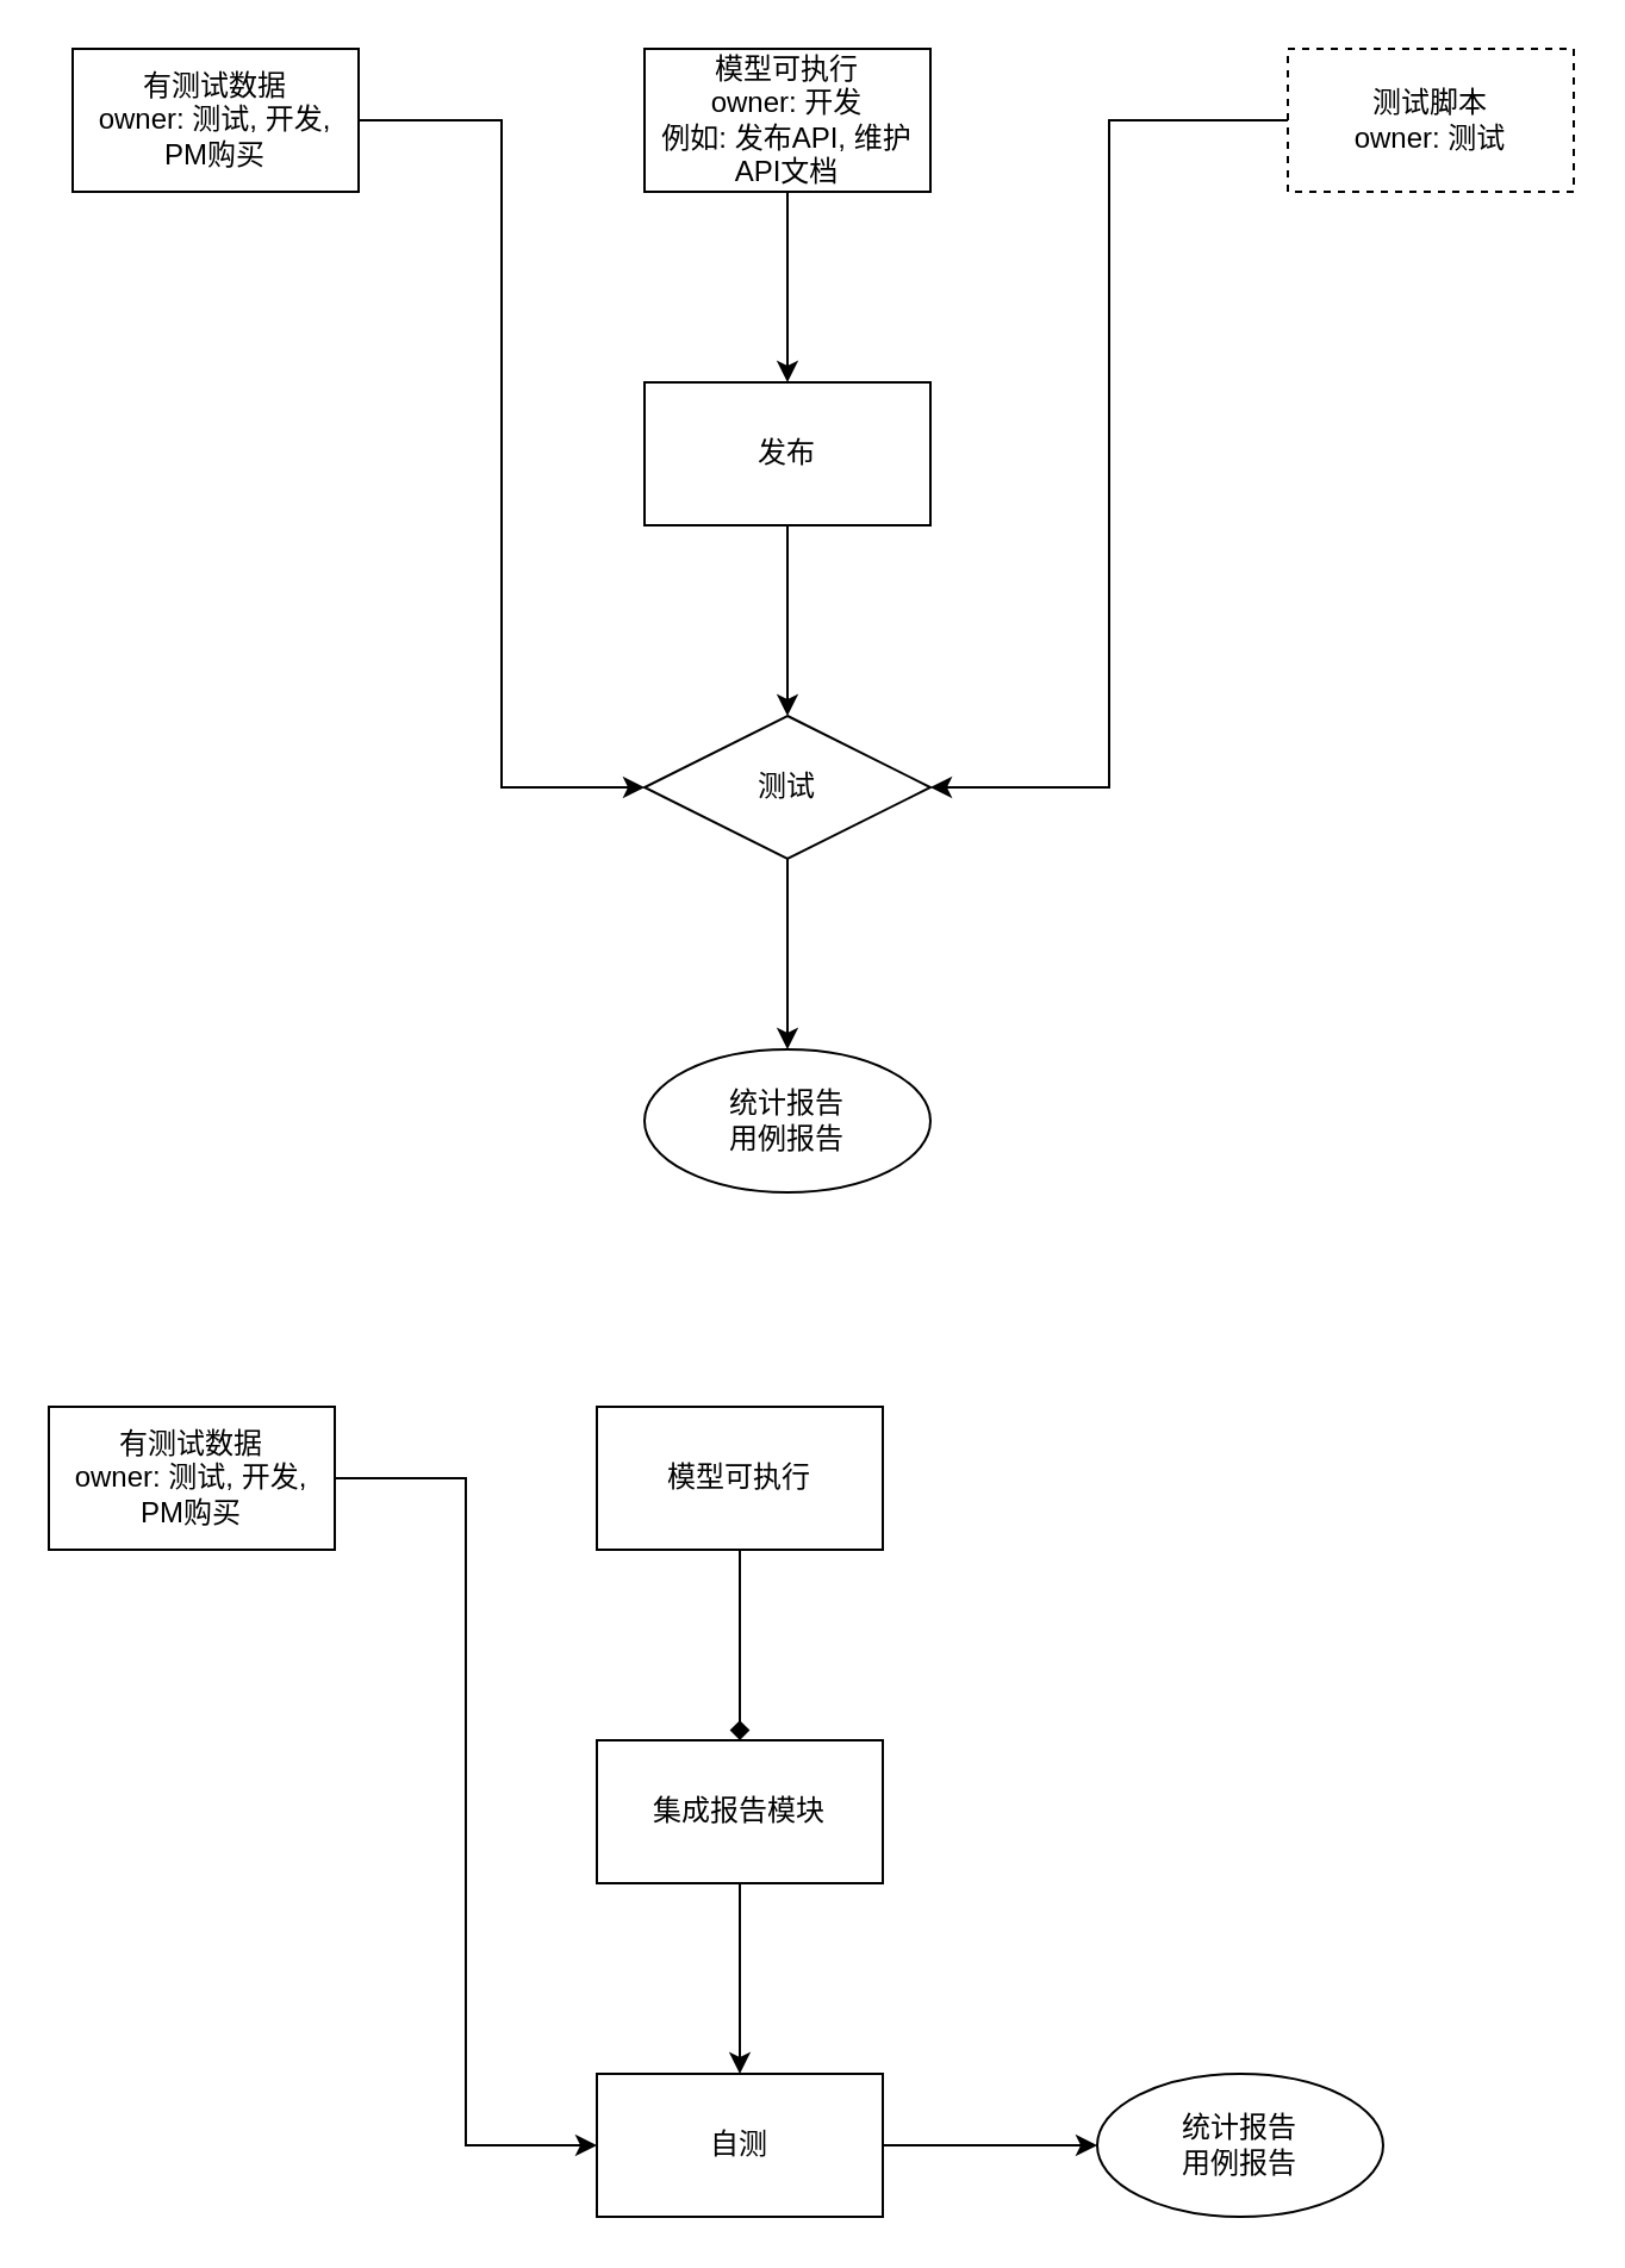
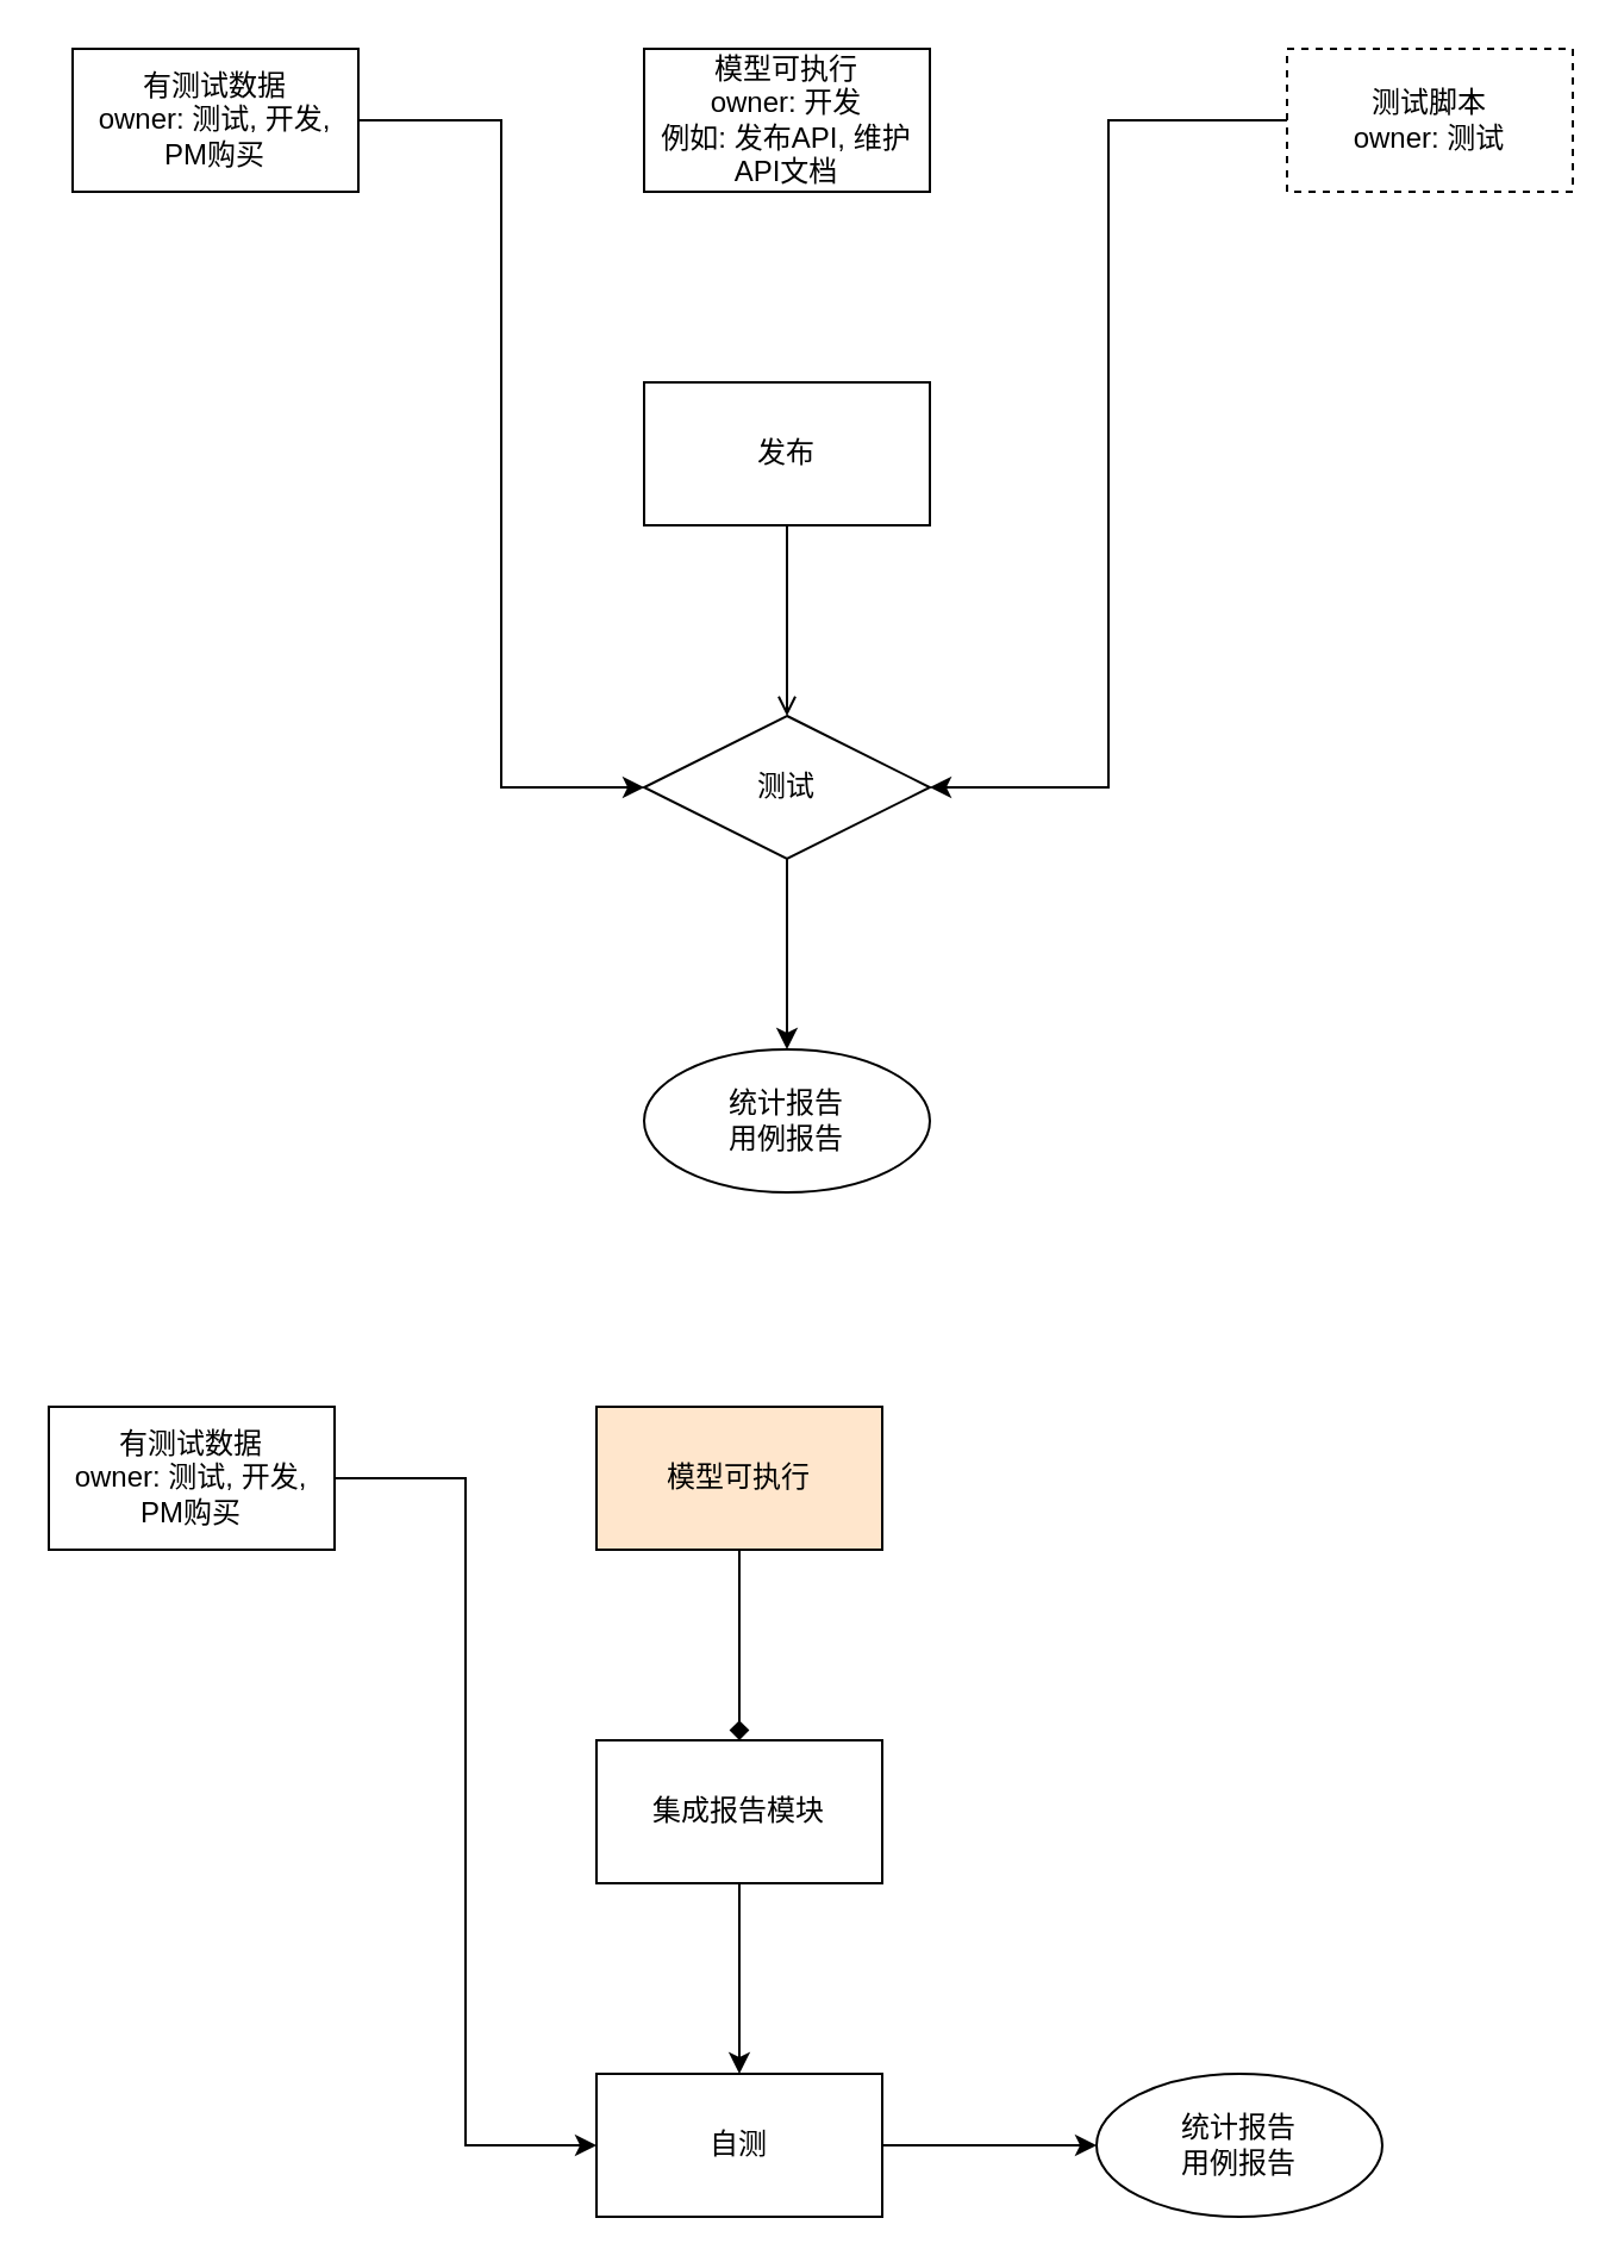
  <mxCell id="0" />
  <mxCell id="1" parent="0" />
  <mxCell id="2" style="edgeStyle=orthogonalEdgeStyle;rounded=0;orthogonalLoop=1;jettySize=auto;html=1;entryX=0;entryY=0.5;entryDx=0;entryDy=0;" edge="1" parent="1" source="3" target="11"><mxGeometry relative="1" as="geometry" /></mxCell>
  <mxCell id="3" value="有测试数据&lt;br&gt;owner: 测试, 开发, PM购买" style="rounded=0;whiteSpace=wrap;html=1;" vertex="1" parent="1"><mxGeometry x="30" y="20" width="120" height="60" as="geometry" /></mxCell>
- <mxCell id="4" style="edgeStyle=orthogonalEdgeStyle;rounded=0;orthogonalLoop=1;jettySize=auto;html=1;entryX=0.5;entryY=0;entryDx=0;entryDy=0;" edge="1" parent="1" source="5" target="9"><mxGeometry relative="1" as="geometry" /></mxCell>
  <mxCell id="5" value="模型可执行&lt;br&gt;owner: 开发&lt;br&gt;例如: 发布API, 维护API文档" style="rounded=0;whiteSpace=wrap;html=1;" vertex="1" parent="1"><mxGeometry x="270" y="20" width="120" height="60" as="geometry" /></mxCell>
  <mxCell id="6" style="edgeStyle=orthogonalEdgeStyle;rounded=0;orthogonalLoop=1;jettySize=auto;html=1;entryX=1;entryY=0.5;entryDx=0;entryDy=0;" edge="1" parent="1" source="7" target="11"><mxGeometry relative="1" as="geometry" /></mxCell>
  <mxCell id="7" value="测试脚本&lt;br&gt;owner: 测试" style="rounded=0;whiteSpace=wrap;html=1;dashed=1;" vertex="1" parent="1"><mxGeometry x="540" y="20" width="120" height="60" as="geometry" /></mxCell>
- <mxCell id="8" style="edgeStyle=orthogonalEdgeStyle;rounded=0;orthogonalLoop=1;jettySize=auto;html=1;" edge="1" parent="1" source="9" target="11"><mxGeometry relative="1" as="geometry"><mxPoint x="330" y="330" as="targetPoint" /></mxGeometry></mxCell>
+ <mxCell id="8" style="edgeStyle=orthogonalEdgeStyle;rounded=0;orthogonalLoop=1;jettySize=auto;html=1;endArrow=open;" edge="1" parent="1" source="9" target="11"><mxGeometry relative="1" as="geometry"><mxPoint x="330" y="330" as="targetPoint" /></mxGeometry></mxCell>
  <mxCell id="9" value="发布" style="rounded=0;whiteSpace=wrap;html=1;" vertex="1" parent="1"><mxGeometry x="270" y="160" width="120" height="60" as="geometry" /></mxCell>
  <mxCell id="10" value="" style="edgeStyle=orthogonalEdgeStyle;rounded=0;orthogonalLoop=1;jettySize=auto;html=1;" edge="1" parent="1" source="11" target="12"><mxGeometry relative="1" as="geometry" /></mxCell>
  <mxCell id="11" value="测试" style="rhombus;whiteSpace=wrap;html=1;" vertex="1" parent="1"><mxGeometry x="270" y="300" width="120" height="60" as="geometry" /></mxCell>
  <mxCell id="12" value="统计报告&lt;br&gt;用例报告" style="ellipse;whiteSpace=wrap;html=1;rounded=0;" vertex="1" parent="1"><mxGeometry x="270" y="440" width="120" height="60" as="geometry" /></mxCell>
  <mxCell id="13" value="" style="edgeStyle=orthogonalEdgeStyle;rounded=0;orthogonalLoop=1;jettySize=auto;html=1;endArrow=diamond;" edge="1" parent="1" source="14" target="18"><mxGeometry relative="1" as="geometry" /></mxCell>
- <mxCell id="14" value="模型可执行" style="rounded=0;whiteSpace=wrap;html=1;" vertex="1" parent="1"><mxGeometry x="250" y="590" width="120" height="60" as="geometry" /></mxCell>
+ <mxCell id="14" value="模型可执行" style="rounded=0;whiteSpace=wrap;html=1;fillColor=#ffe6cc;" vertex="1" parent="1"><mxGeometry x="250" y="590" width="120" height="60" as="geometry" /></mxCell>
  <mxCell id="15" style="edgeStyle=orthogonalEdgeStyle;rounded=0;orthogonalLoop=1;jettySize=auto;html=1;entryX=0;entryY=0.5;entryDx=0;entryDy=0;" edge="1" parent="1" source="16" target="20"><mxGeometry relative="1" as="geometry" /></mxCell>
  <mxCell id="16" value="有测试数据&lt;br&gt;owner: 测试, 开发, PM购买" style="rounded=0;whiteSpace=wrap;html=1;" vertex="1" parent="1"><mxGeometry x="20" y="590" width="120" height="60" as="geometry" /></mxCell>
  <mxCell id="17" value="" style="edgeStyle=orthogonalEdgeStyle;rounded=0;orthogonalLoop=1;jettySize=auto;html=1;" edge="1" parent="1" source="18" target="20"><mxGeometry relative="1" as="geometry" /></mxCell>
  <mxCell id="18" value="集成报告模块" style="rounded=0;whiteSpace=wrap;html=1;" vertex="1" parent="1"><mxGeometry x="250" y="730" width="120" height="60" as="geometry" /></mxCell>
  <mxCell id="19" style="edgeStyle=orthogonalEdgeStyle;rounded=0;orthogonalLoop=1;jettySize=auto;html=1;entryX=0;entryY=0.5;entryDx=0;entryDy=0;" edge="1" parent="1" source="20" target="21"><mxGeometry relative="1" as="geometry" /></mxCell>
  <mxCell id="20" value="自测" style="rounded=0;whiteSpace=wrap;html=1;" vertex="1" parent="1"><mxGeometry x="250" y="870" width="120" height="60" as="geometry" /></mxCell>
  <mxCell id="21" value="统计报告&lt;br&gt;用例报告" style="ellipse;whiteSpace=wrap;html=1;rounded=0;" vertex="1" parent="1"><mxGeometry x="460" y="870" width="120" height="60" as="geometry" /></mxCell>
